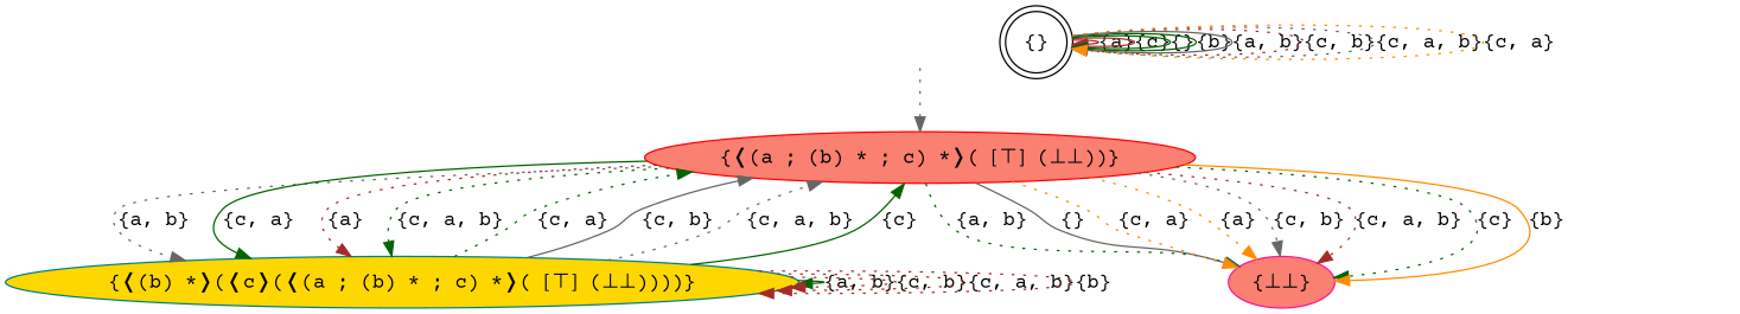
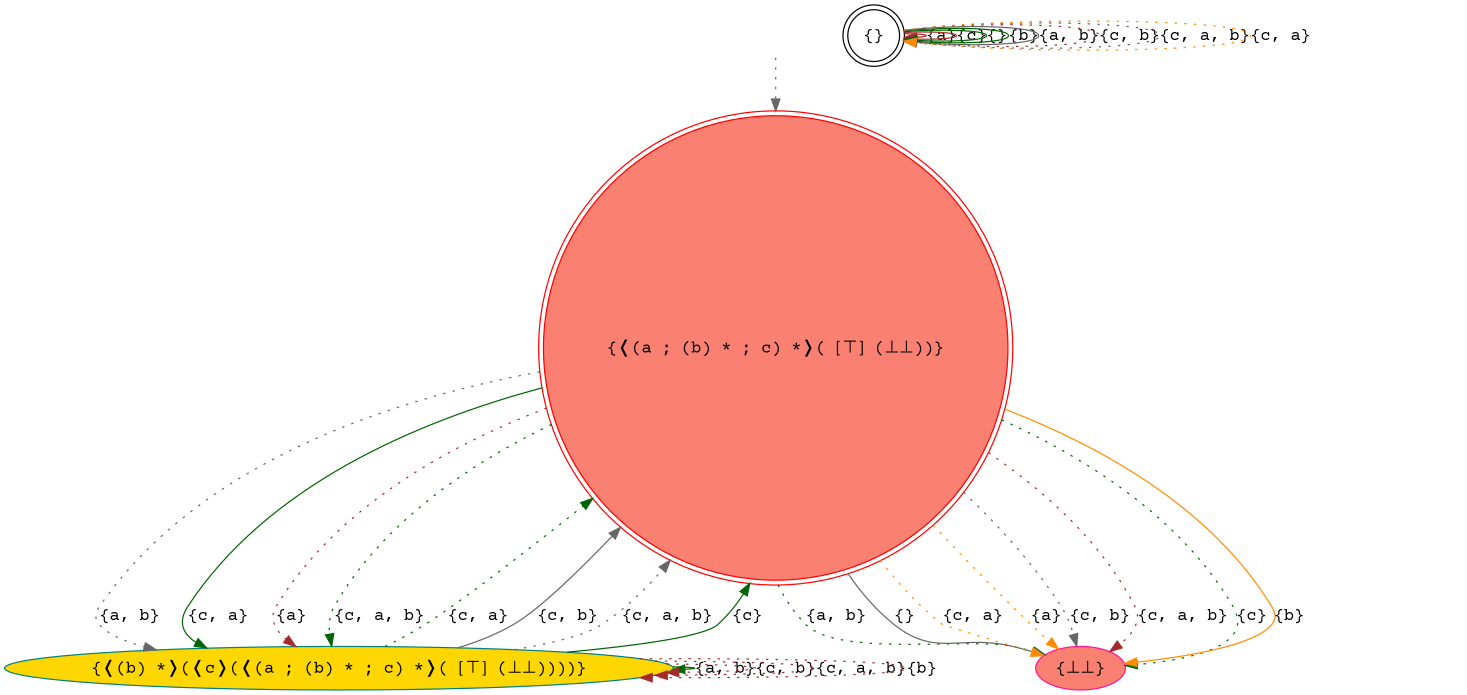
  digraph {
    fontname="Courier Prime"
    node [style=filled fontname="Courier Prime" fillcolor=salmon]
    edge [style=dotted color=darkgreen fontname="Courier Prime"]
    fake0 [style=invisible fillcolor=""]
-   "{❬(a ; (b) * ; c) *❭(［⊤］(⊥⊥))}" [root=true shape=ellipse color=red]
+   "{❬(a ; (b) * ; c) *❭(［⊤］(⊥⊥))}" [root=true shape=doublecircle color=red]
    "{❬(b) *❭(❬c❭(❬(a ; (b) * ; c) *❭(［⊤］(⊥⊥))))}" [fillcolor=gold color=teal]
    "{⊥⊥}" [color=deeppink]
    "{}" [shape=doublecircle fillcolor=white color=black]
    fake0 -> "{❬(a ; (b) * ; c) *❭(［⊤］(⊥⊥))}" [color=gray40]
    "{❬(a ; (b) * ; c) *❭(［⊤］(⊥⊥))}" -> "{❬(b) *❭(❬c❭(❬(a ; (b) * ; c) *❭(［⊤］(⊥⊥))))}" [label="{a, b}" color=gray40]
    "{❬(a ; (b) * ; c) *❭(［⊤］(⊥⊥))}" -> "{❬(b) *❭(❬c❭(❬(a ; (b) * ; c) *❭(［⊤］(⊥⊥))))}" [label="{c, a}" style=solid]
    "{❬(a ; (b) * ; c) *❭(［⊤］(⊥⊥))}" -> "{❬(b) *❭(❬c❭(❬(a ; (b) * ; c) *❭(［⊤］(⊥⊥))))}" [label="{a}" color=brown]
    "{❬(a ; (b) * ; c) *❭(［⊤］(⊥⊥))}" -> "{❬(b) *❭(❬c❭(❬(a ; (b) * ; c) *❭(［⊤］(⊥⊥))))}" [label="{c, a, b}"]
    "{❬(a ; (b) * ; c) *❭(［⊤］(⊥⊥))}" -> "{⊥⊥}" [label="{a, b}"]
    "{❬(a ; (b) * ; c) *❭(［⊤］(⊥⊥))}" -> "{⊥⊥}" [label="{}" color=gray40 style=solid]
    "{❬(a ; (b) * ; c) *❭(［⊤］(⊥⊥))}" -> "{⊥⊥}" [label="{c, a}" color=darkorange]
    "{❬(a ; (b) * ; c) *❭(［⊤］(⊥⊥))}" -> "{⊥⊥}" [label="{a}" color=darkorange]
    "{❬(a ; (b) * ; c) *❭(［⊤］(⊥⊥))}" -> "{⊥⊥}" [label="{c, b}" color=gray40]
    "{❬(a ; (b) * ; c) *❭(［⊤］(⊥⊥))}" -> "{⊥⊥}" [label="{c, a, b}" color=brown]
    "{❬(a ; (b) * ; c) *❭(［⊤］(⊥⊥))}" -> "{⊥⊥}" [label="{c}"]
    "{❬(a ; (b) * ; c) *❭(［⊤］(⊥⊥))}" -> "{⊥⊥}" [label="{b}" color=darkorange style=solid]
    "{❬(b) *❭(❬c❭(❬(a ; (b) * ; c) *❭(［⊤］(⊥⊥))))}" -> "{❬(a ; (b) * ; c) *❭(［⊤］(⊥⊥))}" [label="{c, a}"]
    "{❬(b) *❭(❬c❭(❬(a ; (b) * ; c) *❭(［⊤］(⊥⊥))))}" -> "{❬(a ; (b) * ; c) *❭(［⊤］(⊥⊥))}" [label="{c, b}" color=gray40 style=solid]
    "{❬(b) *❭(❬c❭(❬(a ; (b) * ; c) *❭(［⊤］(⊥⊥))))}" -> "{❬(a ; (b) * ; c) *❭(［⊤］(⊥⊥))}" [label="{c, a, b}" color=gray40]
    "{❬(b) *❭(❬c❭(❬(a ; (b) * ; c) *❭(［⊤］(⊥⊥))))}" -> "{❬(a ; (b) * ; c) *❭(［⊤］(⊥⊥))}" [label="{c}" style=solid]
    "{❬(b) *❭(❬c❭(❬(a ; (b) * ; c) *❭(［⊤］(⊥⊥))))}" -> "{❬(b) *❭(❬c❭(❬(a ; (b) * ; c) *❭(［⊤］(⊥⊥))))}" [label="{a, b}" style=solid]
    "{❬(b) *❭(❬c❭(❬(a ; (b) * ; c) *❭(［⊤］(⊥⊥))))}" -> "{❬(b) *❭(❬c❭(❬(a ; (b) * ; c) *❭(［⊤］(⊥⊥))))}" [label="{c, b}" color=brown]
    "{❬(b) *❭(❬c❭(❬(a ; (b) * ; c) *❭(［⊤］(⊥⊥))))}" -> "{❬(b) *❭(❬c❭(❬(a ; (b) * ; c) *❭(［⊤］(⊥⊥))))}" [label="{c, a, b}" color=brown]
    "{❬(b) *❭(❬c❭(❬(a ; (b) * ; c) *❭(［⊤］(⊥⊥))))}" -> "{❬(b) *❭(❬c❭(❬(a ; (b) * ; c) *❭(［⊤］(⊥⊥))))}" [label="{b}" color=brown]
    "{}" -> "{}" [label="{a}" color=brown style=solid]
    "{}" -> "{}" [label="{c}" color=brown style=solid]
    "{}" -> "{}" [label="{}" style=solid]
    "{}" -> "{}" [label="{b}" style=solid]
    "{}" -> "{}" [label="{a, b}" color=gray40 style=solid]
    "{}" -> "{}" [label="{c, b}" color=brown]
    "{}" -> "{}" [label="{c, a, b}" color=gray40]
    "{}" -> "{}" [label="{c, a}" color=darkorange]
  }
